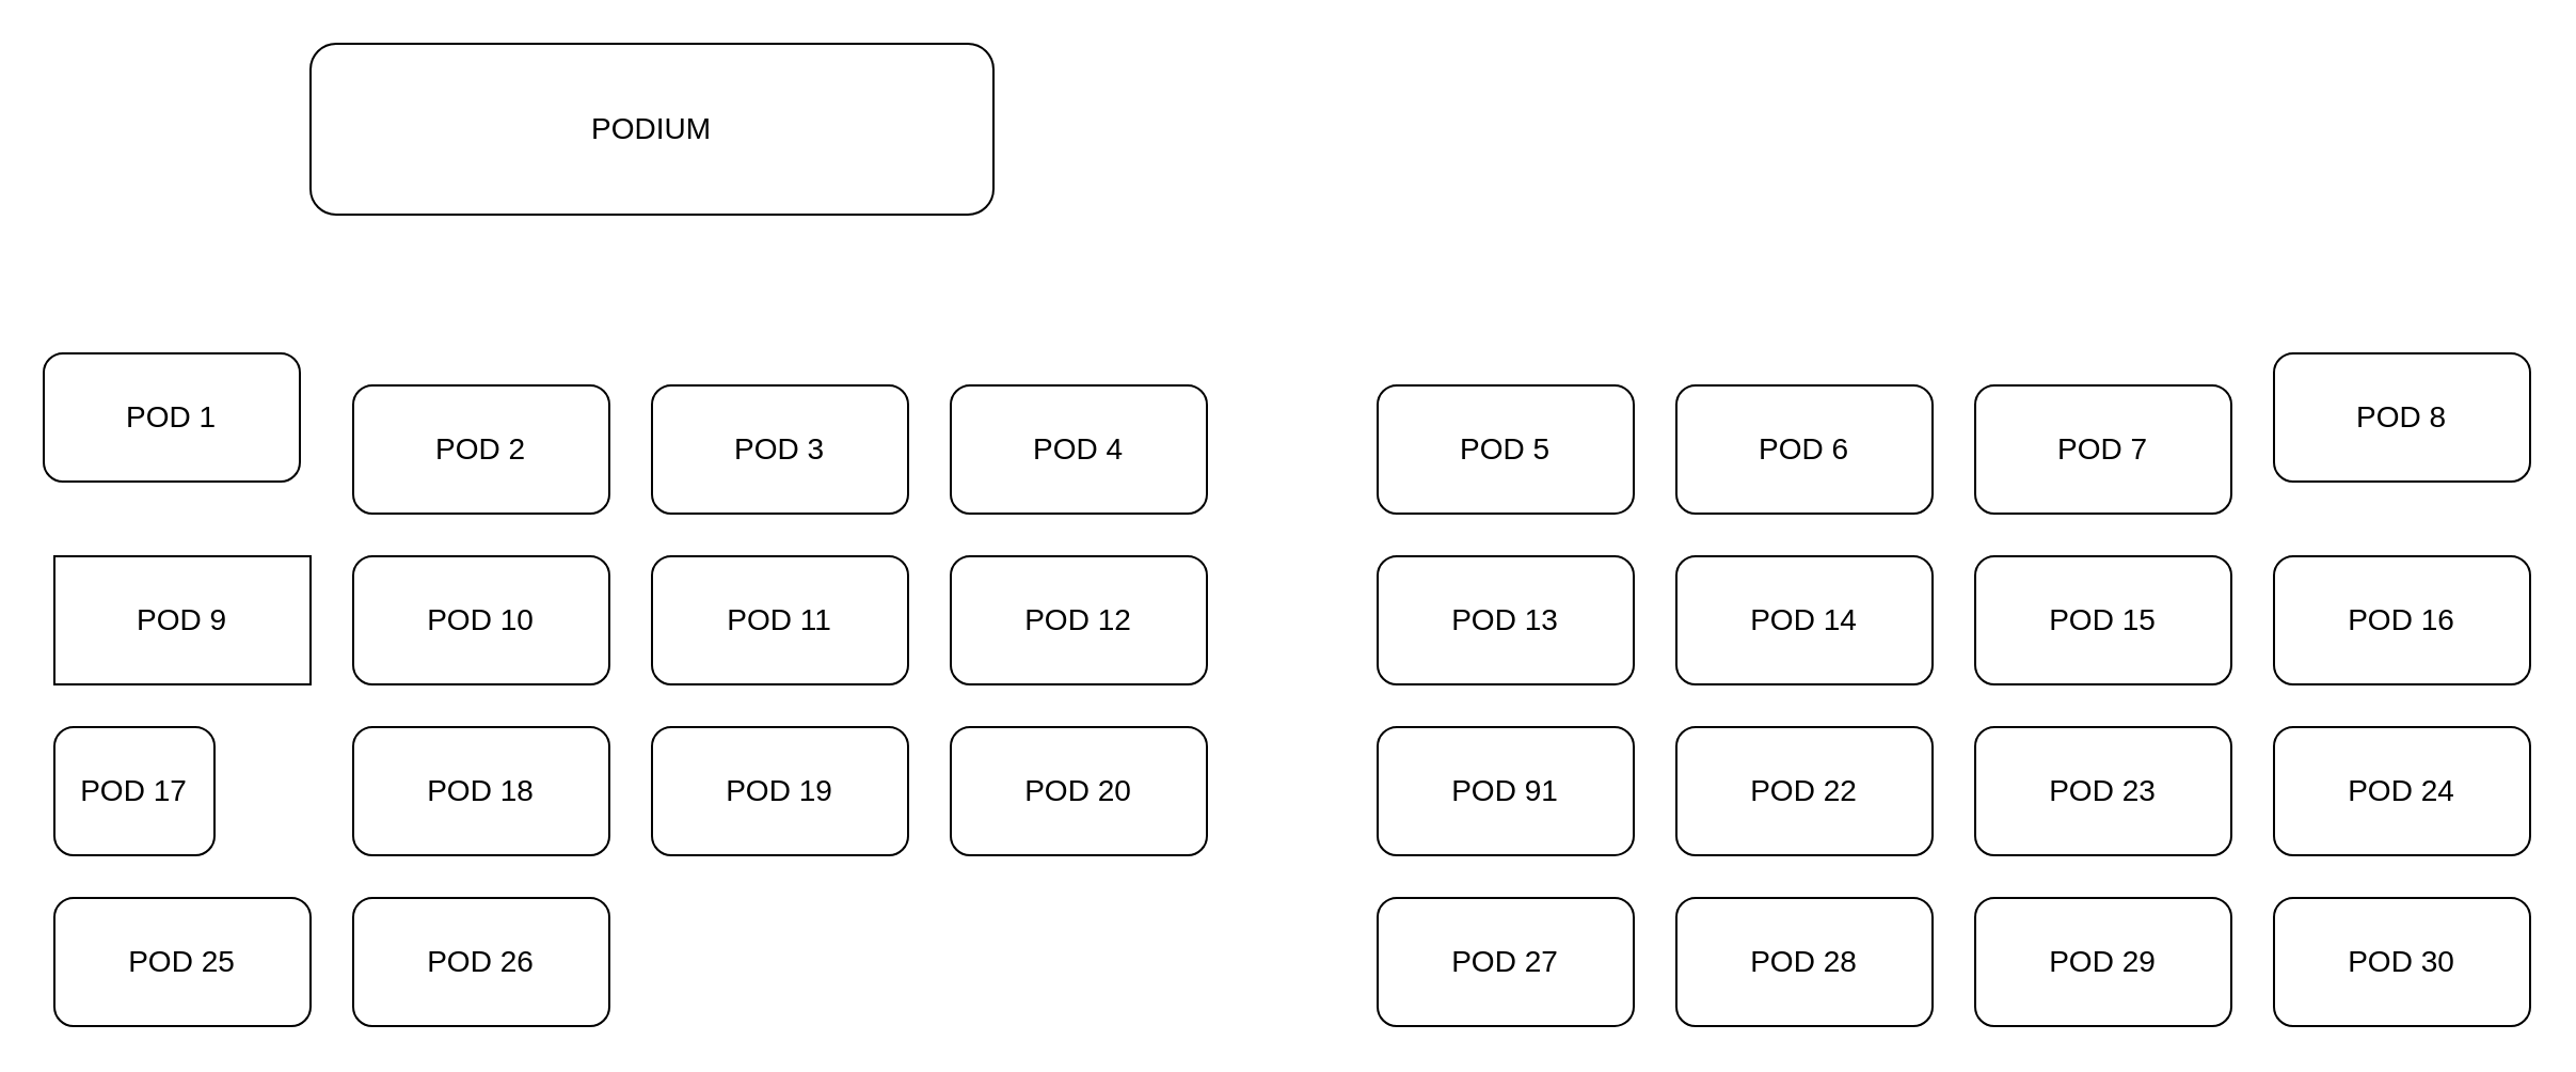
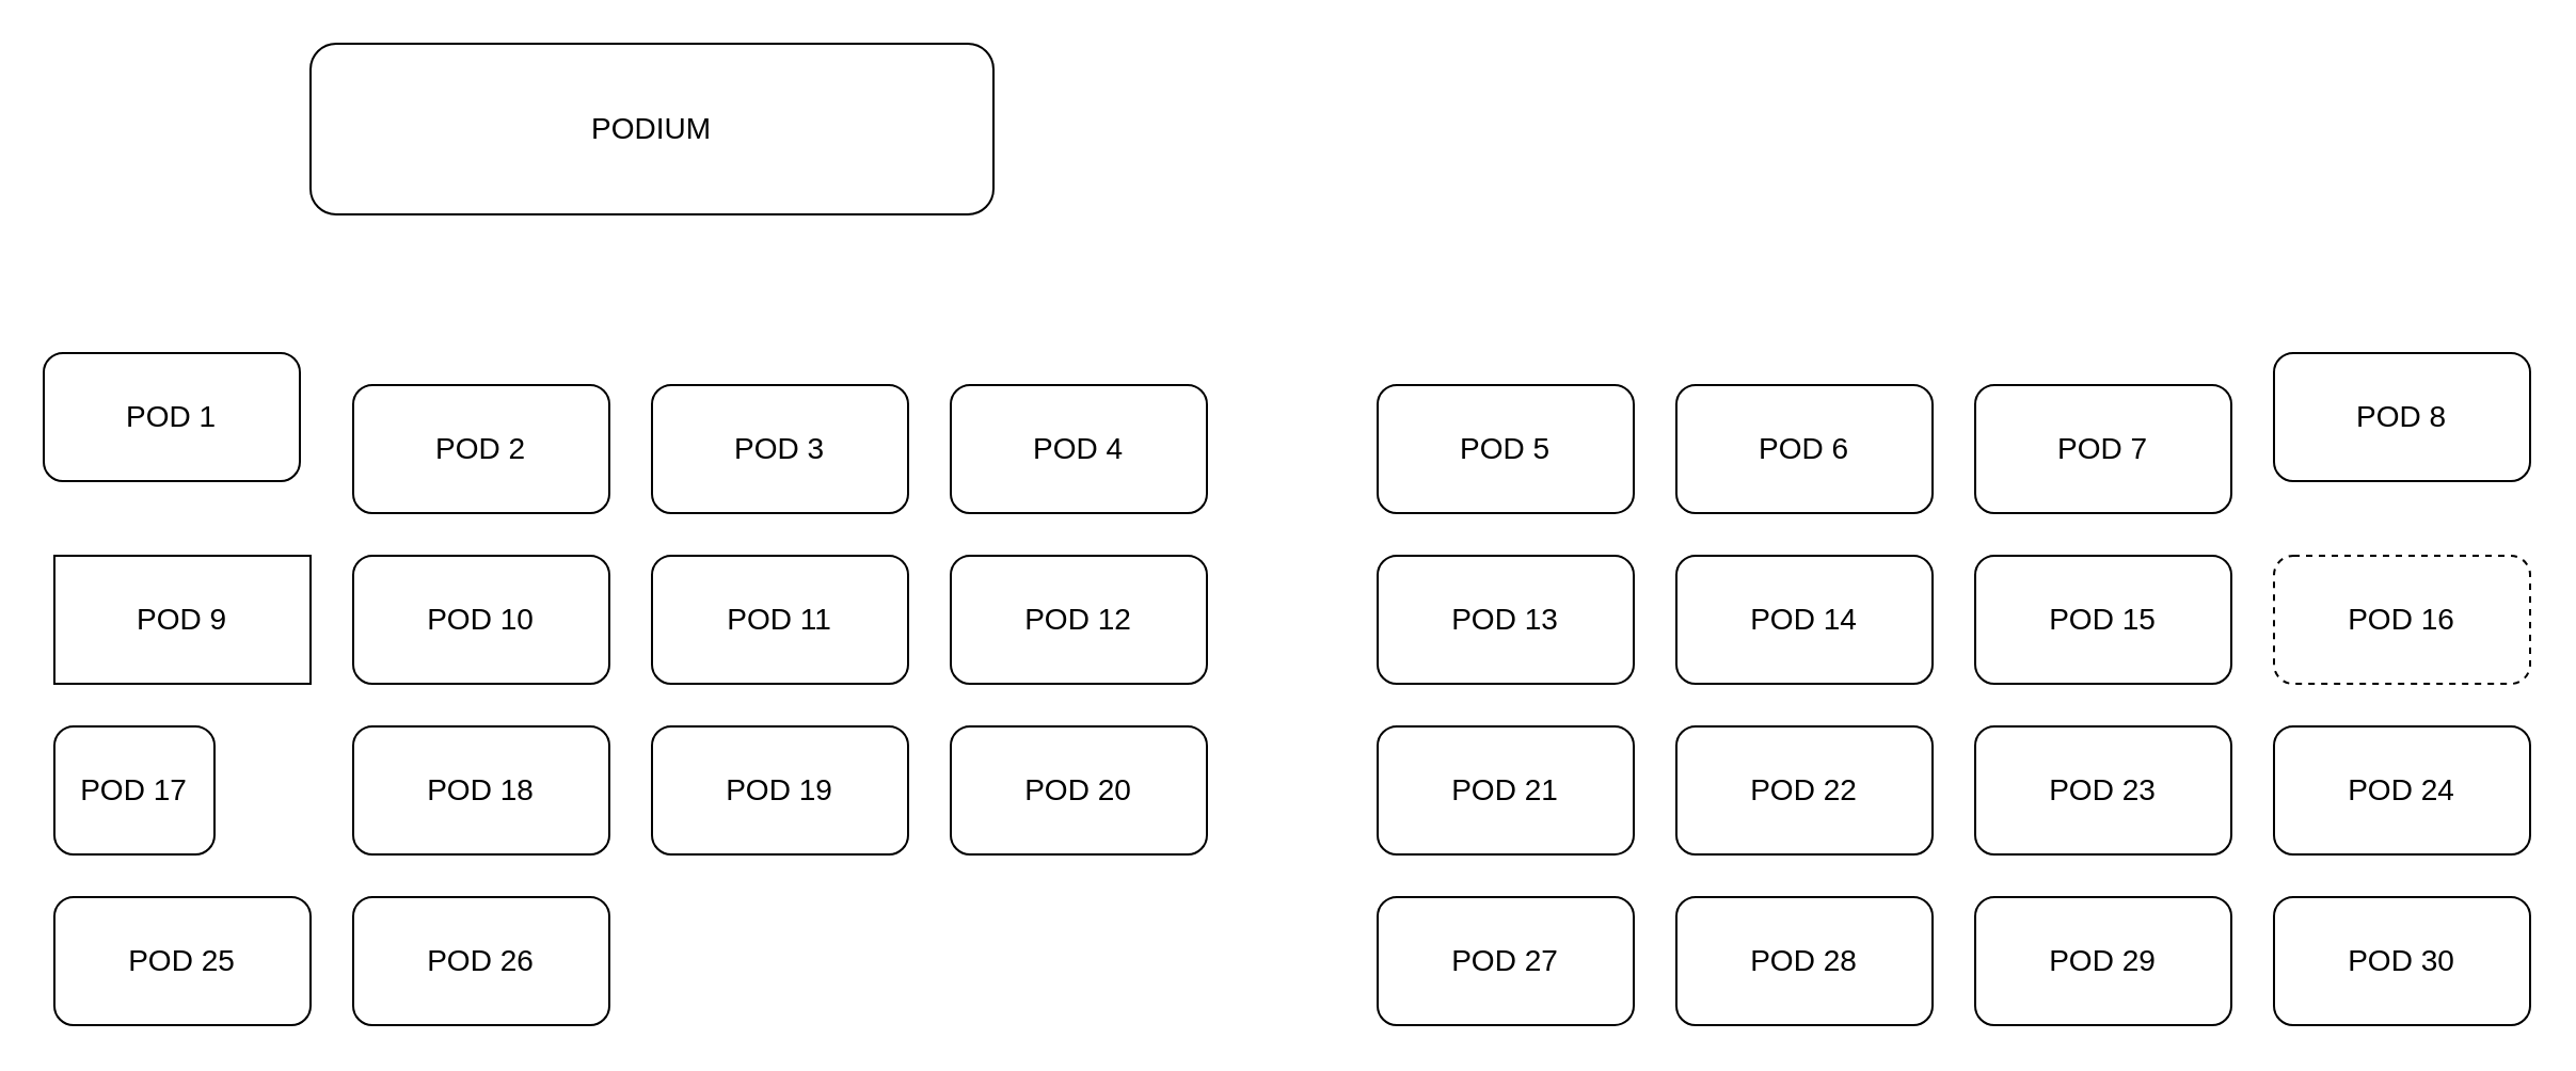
  <mxCell id="0" />
  <mxCell id="1" parent="0" />
  <mxCell id="2" value="POD 1" style="rounded=1;whiteSpace=wrap;html=1;fontSize=14;" parent="1" vertex="1"><mxGeometry x="20" y="165" width="120" height="60" as="geometry" /></mxCell>
  <mxCell id="3" value="POD 2" style="rounded=1;whiteSpace=wrap;html=1;fontSize=14;" parent="1" vertex="1"><mxGeometry x="165" y="180" width="120" height="60" as="geometry" /></mxCell>
  <mxCell id="4" value="POD 3" style="rounded=1;whiteSpace=wrap;html=1;fontSize=14;" parent="1" vertex="1"><mxGeometry x="305" y="180" width="120" height="60" as="geometry" /></mxCell>
  <mxCell id="5" value="POD 4" style="rounded=1;whiteSpace=wrap;html=1;fontSize=14;" parent="1" vertex="1"><mxGeometry x="445" y="180" width="120" height="60" as="geometry" /></mxCell>
  <mxCell id="6" value="POD 5" style="rounded=1;whiteSpace=wrap;html=1;fontSize=14;" parent="1" vertex="1"><mxGeometry x="645" y="180" width="120" height="60" as="geometry" /></mxCell>
  <mxCell id="7" value="POD 6" style="rounded=1;whiteSpace=wrap;html=1;fontSize=14;" parent="1" vertex="1"><mxGeometry x="785" y="180" width="120" height="60" as="geometry" /></mxCell>
  <mxCell id="8" value="POD 7" style="rounded=1;whiteSpace=wrap;html=1;fontSize=14;" parent="1" vertex="1"><mxGeometry x="925" y="180" width="120" height="60" as="geometry" /></mxCell>
  <mxCell id="9" value="POD 8" style="rounded=1;whiteSpace=wrap;html=1;fontSize=14;" parent="1" vertex="1"><mxGeometry x="1065" y="165" width="120" height="60" as="geometry" /></mxCell>
  <mxCell id="10" value="POD 9" style="whiteSpace=wrap;html=1;fontSize=14;rounded=0;" parent="1" vertex="1"><mxGeometry x="25" y="260" width="120" height="60" as="geometry" /></mxCell>
  <mxCell id="11" value="POD 10" style="rounded=1;whiteSpace=wrap;html=1;fontSize=14;" parent="1" vertex="1"><mxGeometry x="165" y="260" width="120" height="60" as="geometry" /></mxCell>
  <mxCell id="12" value="POD 11" style="rounded=1;whiteSpace=wrap;html=1;fontSize=14;" parent="1" vertex="1"><mxGeometry x="305" y="260" width="120" height="60" as="geometry" /></mxCell>
  <mxCell id="13" value="POD 12" style="rounded=1;whiteSpace=wrap;html=1;fontSize=14;" parent="1" vertex="1"><mxGeometry x="445" y="260" width="120" height="60" as="geometry" /></mxCell>
  <mxCell id="14" value="POD 13" style="rounded=1;whiteSpace=wrap;html=1;fontSize=14;" parent="1" vertex="1"><mxGeometry x="645" y="260" width="120" height="60" as="geometry" /></mxCell>
  <mxCell id="15" value="POD 14" style="rounded=1;whiteSpace=wrap;html=1;fontSize=14;" parent="1" vertex="1"><mxGeometry x="785" y="260" width="120" height="60" as="geometry" /></mxCell>
  <mxCell id="16" value="POD 15" style="rounded=1;whiteSpace=wrap;html=1;fontSize=14;" parent="1" vertex="1"><mxGeometry x="925" y="260" width="120" height="60" as="geometry" /></mxCell>
- <mxCell id="17" value="POD 16" style="rounded=1;whiteSpace=wrap;html=1;fontSize=14;" parent="1" vertex="1"><mxGeometry x="1065" y="260" width="120" height="60" as="geometry" /></mxCell>
+ <mxCell id="17" value="POD 16" style="rounded=1;whiteSpace=wrap;html=1;fontSize=14;dashed=1;" parent="1" vertex="1"><mxGeometry x="1065" y="260" width="120" height="60" as="geometry" /></mxCell>
  <mxCell id="18" value="POD 17" style="rounded=1;whiteSpace=wrap;html=1;fontSize=14;" parent="1" vertex="1"><mxGeometry x="25" y="340" width="75" height="60" as="geometry" /></mxCell>
  <mxCell id="19" value="POD 18" style="rounded=1;whiteSpace=wrap;html=1;fontSize=14;" parent="1" vertex="1"><mxGeometry x="165" y="340" width="120" height="60" as="geometry" /></mxCell>
  <mxCell id="20" value="POD 19" style="rounded=1;whiteSpace=wrap;html=1;fontSize=14;" parent="1" vertex="1"><mxGeometry x="305" y="340" width="120" height="60" as="geometry" /></mxCell>
  <mxCell id="21" value="POD 20" style="rounded=1;whiteSpace=wrap;html=1;fontSize=14;" parent="1" vertex="1"><mxGeometry x="445" y="340" width="120" height="60" as="geometry" /></mxCell>
- <mxCell id="22" value="POD 91" style="rounded=1;whiteSpace=wrap;html=1;fontSize=14;" parent="1" vertex="1"><mxGeometry x="645" y="340" width="120" height="60" as="geometry" /></mxCell>
+ <mxCell id="22" value="POD 21" style="rounded=1;whiteSpace=wrap;html=1;fontSize=14;" parent="1" vertex="1"><mxGeometry x="645" y="340" width="120" height="60" as="geometry" /></mxCell>
  <mxCell id="23" value="POD 22" style="rounded=1;whiteSpace=wrap;html=1;fontSize=14;" parent="1" vertex="1"><mxGeometry x="785" y="340" width="120" height="60" as="geometry" /></mxCell>
  <mxCell id="24" value="POD 23" style="rounded=1;whiteSpace=wrap;html=1;fontSize=14;" parent="1" vertex="1"><mxGeometry x="925" y="340" width="120" height="60" as="geometry" /></mxCell>
  <mxCell id="25" value="POD 24" style="rounded=1;whiteSpace=wrap;html=1;fontSize=14;" parent="1" vertex="1"><mxGeometry x="1065" y="340" width="120" height="60" as="geometry" /></mxCell>
  <mxCell id="26" value="POD 25" style="rounded=1;whiteSpace=wrap;html=1;fontSize=14;" parent="1" vertex="1"><mxGeometry x="25" y="420" width="120" height="60" as="geometry" /></mxCell>
  <mxCell id="27" value="POD 26" style="rounded=1;whiteSpace=wrap;html=1;fontSize=14;" parent="1" vertex="1"><mxGeometry x="165" y="420" width="120" height="60" as="geometry" /></mxCell>
  <mxCell id="28" value="POD 27" style="rounded=1;whiteSpace=wrap;html=1;fontSize=14;" parent="1" vertex="1"><mxGeometry x="645" y="420" width="120" height="60" as="geometry" /></mxCell>
  <mxCell id="29" value="POD 28" style="rounded=1;whiteSpace=wrap;html=1;fontSize=14;" parent="1" vertex="1"><mxGeometry x="785" y="420" width="120" height="60" as="geometry" /></mxCell>
  <mxCell id="30" value="POD 29" style="rounded=1;whiteSpace=wrap;html=1;fontSize=14;" parent="1" vertex="1"><mxGeometry x="925" y="420" width="120" height="60" as="geometry" /></mxCell>
  <mxCell id="31" value="POD 30" style="rounded=1;whiteSpace=wrap;html=1;fontSize=14;" parent="1" vertex="1"><mxGeometry x="1065" y="420" width="120" height="60" as="geometry" /></mxCell>
  <mxCell id="32" value="PODIUM" style="rounded=1;whiteSpace=wrap;html=1;fontSize=14;" parent="1" vertex="1"><mxGeometry x="145" y="20" width="320" height="80" as="geometry" /></mxCell>
